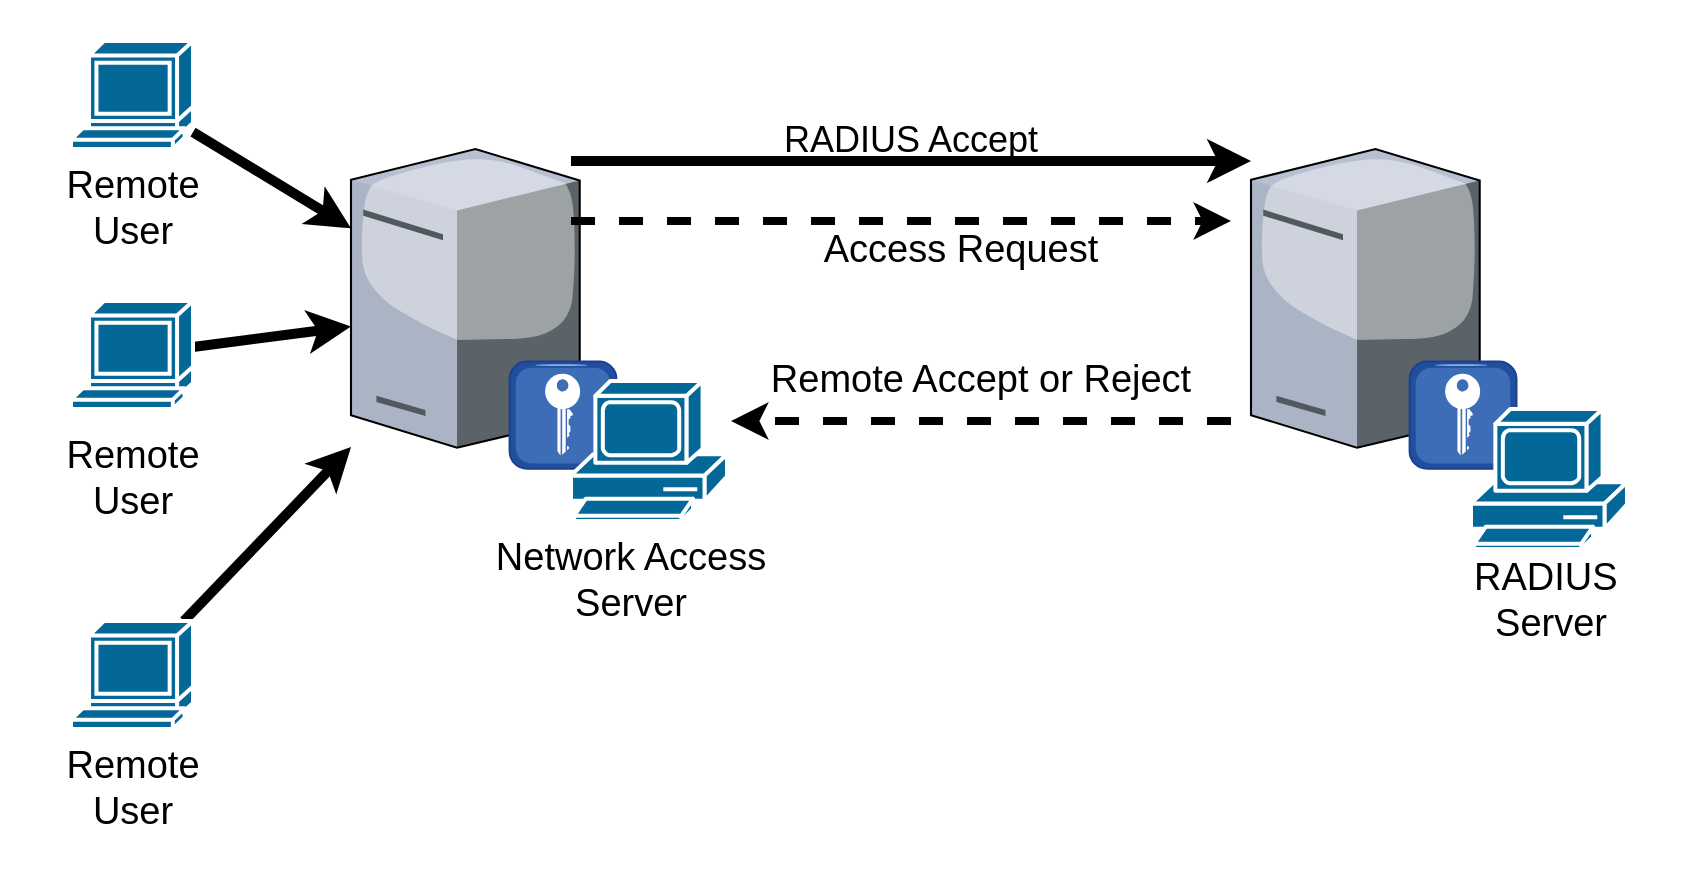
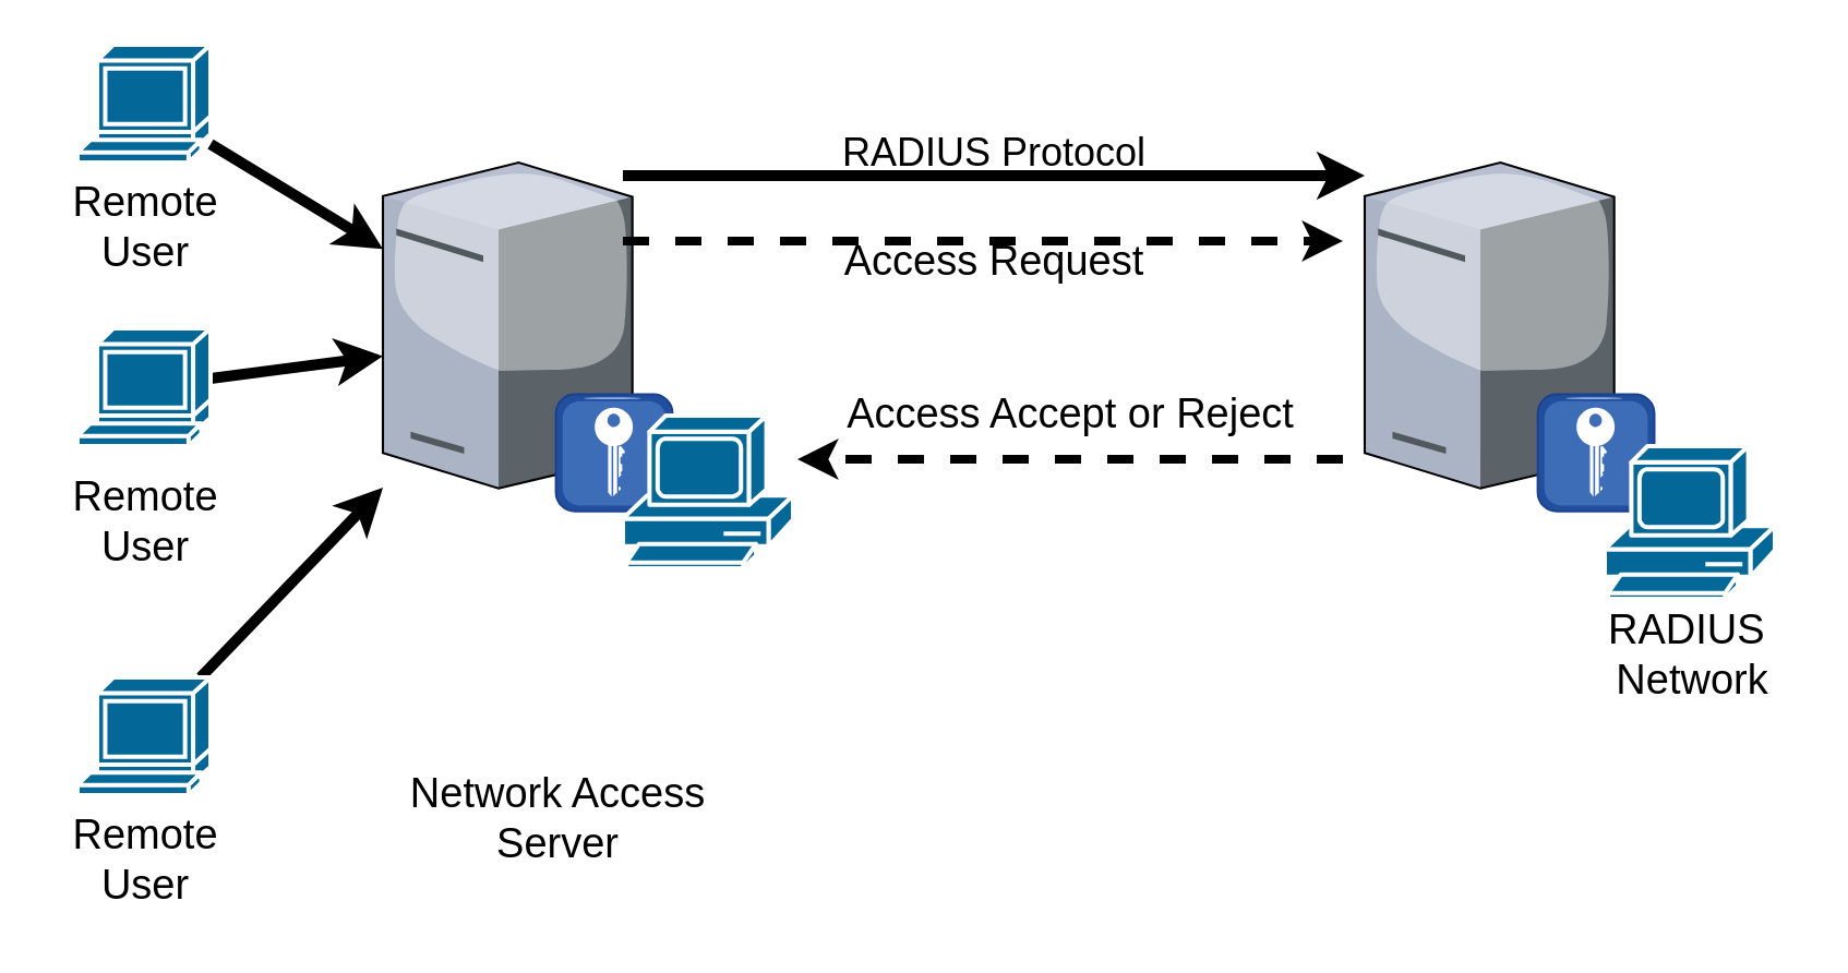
  <mxCell id="0" />
  <mxCell id="1" parent="0" />
  <mxCell id="2" value="" style="verticalLabelPosition=bottom;sketch=0;aspect=fixed;html=1;verticalAlign=top;strokeColor=none;align=center;outlineConnect=0;shape=mxgraph.citrix.radius_server;" vertex="1" parent="1"><mxGeometry x="175" y="74" width="132.75" height="160" as="geometry" /></mxCell>
  <mxCell id="3" value="" style="edgeStyle=none;html=1;strokeWidth=5;" edge="1" parent="1" source="4" target="2"><mxGeometry relative="1" as="geometry" /></mxCell>
  <mxCell id="4" value="" style="shape=mxgraph.cisco.computers_and_peripherals.terminal;html=1;pointerEvents=1;dashed=0;fillColor=#036897;strokeColor=#ffffff;strokeWidth=2;verticalLabelPosition=bottom;verticalAlign=top;align=center;outlineConnect=0;" vertex="1" parent="1"><mxGeometry x="35" y="20" width="61" height="54" as="geometry" /></mxCell>
  <mxCell id="5" value="" style="shape=mxgraph.cisco.computers_and_peripherals.pc;html=1;pointerEvents=1;dashed=0;fillColor=#036897;strokeColor=#ffffff;strokeWidth=2;verticalLabelPosition=bottom;verticalAlign=top;align=center;outlineConnect=0;" vertex="1" parent="1"><mxGeometry x="285" y="190" width="78" height="70" as="geometry" /></mxCell>
  <mxCell id="6" style="edgeStyle=none;html=1;strokeWidth=5;" edge="1" parent="1" source="7" target="2"><mxGeometry relative="1" as="geometry" /></mxCell>
  <mxCell id="7" value="" style="shape=mxgraph.cisco.computers_and_peripherals.terminal;html=1;pointerEvents=1;dashed=0;fillColor=#036897;strokeColor=#ffffff;strokeWidth=2;verticalLabelPosition=bottom;verticalAlign=top;align=center;outlineConnect=0;" vertex="1" parent="1"><mxGeometry x="35" y="310" width="61" height="54" as="geometry" /></mxCell>
  <mxCell id="8" value="" style="edgeStyle=none;html=1;strokeWidth=5;" edge="1" parent="1" source="9" target="2"><mxGeometry relative="1" as="geometry" /></mxCell>
  <mxCell id="9" value="" style="shape=mxgraph.cisco.computers_and_peripherals.terminal;html=1;pointerEvents=1;dashed=0;fillColor=#036897;strokeColor=#ffffff;strokeWidth=2;verticalLabelPosition=bottom;verticalAlign=top;align=center;outlineConnect=0;" vertex="1" parent="1"><mxGeometry x="35" y="150" width="61" height="54" as="geometry" /></mxCell>
  <mxCell id="10" value="" style="verticalLabelPosition=bottom;sketch=0;aspect=fixed;html=1;verticalAlign=top;strokeColor=none;align=center;outlineConnect=0;shape=mxgraph.citrix.radius_server;" vertex="1" parent="1"><mxGeometry x="625" y="74" width="132.75" height="160" as="geometry" /></mxCell>
  <mxCell id="11" value="" style="shape=mxgraph.cisco.computers_and_peripherals.pc;html=1;pointerEvents=1;dashed=0;fillColor=#036897;strokeColor=#ffffff;strokeWidth=2;verticalLabelPosition=bottom;verticalAlign=top;align=center;outlineConnect=0;" vertex="1" parent="1"><mxGeometry x="735" y="204" width="78" height="70" as="geometry" /></mxCell>
  <mxCell id="12" value="" style="endArrow=classic;html=1;strokeWidth=5;" edge="1" parent="1"><mxGeometry width="50" height="50" relative="1" as="geometry"><mxPoint x="285" y="80" as="sourcePoint" /><mxPoint x="625" y="80" as="targetPoint" /><Array as="points" /></mxGeometry></mxCell>
- <mxCell id="13" value="&lt;font style=&quot;font-size: 18px;&quot;&gt;RADIUS Accept&lt;/font&gt;" style="text;html=1;align=center;verticalAlign=middle;resizable=0;points=[];autosize=1;strokeColor=none;fillColor=none;" vertex="1" parent="1"><mxGeometry x="375" y="50" width="160" height="40" as="geometry" /></mxCell>
- <mxCell id="14" value="&lt;font style=&quot;font-size: 19px;&quot;&gt;Access Request&lt;/font&gt;" style="text;html=1;align=center;verticalAlign=middle;resizable=0;points=[];autosize=1;strokeColor=none;fillColor=none;fontSize=18;" vertex="1" parent="1"><mxGeometry x="400" y="105" width="160" height="40" as="geometry" /></mxCell>
+ <mxCell id="13" value="&lt;font style=&quot;font-size: 18px;&quot;&gt;RADIUS Protocol&lt;/font&gt;" style="text;html=1;align=center;verticalAlign=middle;resizable=0;points=[];autosize=1;strokeColor=none;fillColor=none;" vertex="1" parent="1"><mxGeometry x="375" y="50" width="160" height="40" as="geometry" /></mxCell>
+ <mxCell id="14" value="&lt;font style=&quot;font-size: 19px;&quot;&gt;Access Request&lt;/font&gt;" style="text;html=1;align=center;verticalAlign=middle;resizable=0;points=[];autosize=1;strokeColor=none;fillColor=none;fontSize=18;" vertex="1" parent="1"><mxGeometry x="375" y="100" width="160" height="40" as="geometry" /></mxCell>
  <mxCell id="15" value="" style="html=1;labelBackgroundColor=#ffffff;startArrow=none;startFill=0;startSize=6;endArrow=classic;endFill=1;endSize=6;jettySize=auto;orthogonalLoop=1;strokeWidth=4;dashed=1;fontSize=14;jumpSize=15;" edge="1" parent="1"><mxGeometry width="60" height="60" relative="1" as="geometry"><mxPoint x="615" y="210" as="sourcePoint" /><mxPoint x="365" y="210" as="targetPoint" /></mxGeometry></mxCell>
  <mxCell id="16" value="" style="html=1;labelBackgroundColor=#ffffff;startArrow=none;startFill=0;startSize=6;endArrow=classic;endFill=1;endSize=6;jettySize=auto;orthogonalLoop=1;strokeWidth=4;dashed=1;fontSize=14;jumpSize=15;" edge="1" parent="1"><mxGeometry width="60" height="60" relative="1" as="geometry"><mxPoint x="285" y="110" as="sourcePoint" /><mxPoint x="615" y="110" as="targetPoint" /><Array as="points"><mxPoint x="385" y="110" /><mxPoint x="515" y="110" /></Array></mxGeometry></mxCell>
- <mxCell id="17" value="Remote Accept or Reject&lt;br&gt;" style="text;html=1;align=center;verticalAlign=middle;resizable=0;points=[];autosize=1;strokeColor=none;fillColor=none;fontSize=19;" vertex="1" parent="1"><mxGeometry x="375" y="170" width="230" height="40" as="geometry" /></mxCell>
- <mxCell id="18" value="Network Access&lt;br&gt;Server" style="text;html=1;align=center;verticalAlign=middle;resizable=0;points=[];autosize=1;strokeColor=none;fillColor=none;fontSize=19;" vertex="1" parent="1"><mxGeometry x="235" y="260" width="160" height="60" as="geometry" /></mxCell>
- <mxCell id="19" value="RADIUS&amp;nbsp;&lt;br&gt;Server" style="text;html=1;align=center;verticalAlign=middle;resizable=0;points=[];autosize=1;strokeColor=none;fillColor=none;fontSize=19;" vertex="1" parent="1"><mxGeometry x="725" y="270" width="100" height="60" as="geometry" /></mxCell>
+ <mxCell id="17" value="Access Accept or Reject&lt;br&gt;" style="text;html=1;align=center;verticalAlign=middle;resizable=0;points=[];autosize=1;strokeColor=none;fillColor=none;fontSize=19;" vertex="1" parent="1"><mxGeometry x="375" y="170" width="230" height="40" as="geometry" /></mxCell>
+ <mxCell id="18" value="Network Access&lt;br&gt;Server" style="text;html=1;align=center;verticalAlign=middle;resizable=0;points=[];autosize=1;strokeColor=none;fillColor=none;fontSize=19;" vertex="1" parent="1"><mxGeometry x="175" y="345" width="160" height="60" as="geometry" /></mxCell>
+ <mxCell id="19" value="RADIUS&amp;nbsp;&lt;br&gt;Network" style="text;html=1;align=center;verticalAlign=middle;resizable=0;points=[];autosize=1;strokeColor=none;fillColor=none;fontSize=19;" vertex="1" parent="1"><mxGeometry x="725" y="270" width="100" height="60" as="geometry" /></mxCell>
  <mxCell id="20" value="Remote&lt;br&gt;User&lt;br&gt;" style="text;html=1;align=center;verticalAlign=middle;resizable=0;points=[];autosize=1;strokeColor=none;fillColor=none;fontSize=19;" vertex="1" parent="1"><mxGeometry x="20.5" y="74" width="90" height="60" as="geometry" /></mxCell>
  <mxCell id="21" value="Remote&lt;br&gt;User&lt;br&gt;" style="text;html=1;align=center;verticalAlign=middle;resizable=0;points=[];autosize=1;strokeColor=none;fillColor=none;fontSize=19;" vertex="1" parent="1"><mxGeometry x="20.5" y="209" width="90" height="60" as="geometry" /></mxCell>
  <mxCell id="22" value="Remote&lt;br&gt;User&lt;br&gt;" style="text;html=1;align=center;verticalAlign=middle;resizable=0;points=[];autosize=1;strokeColor=none;fillColor=none;fontSize=19;" vertex="1" parent="1"><mxGeometry x="20.5" y="364" width="90" height="60" as="geometry" /></mxCell>
